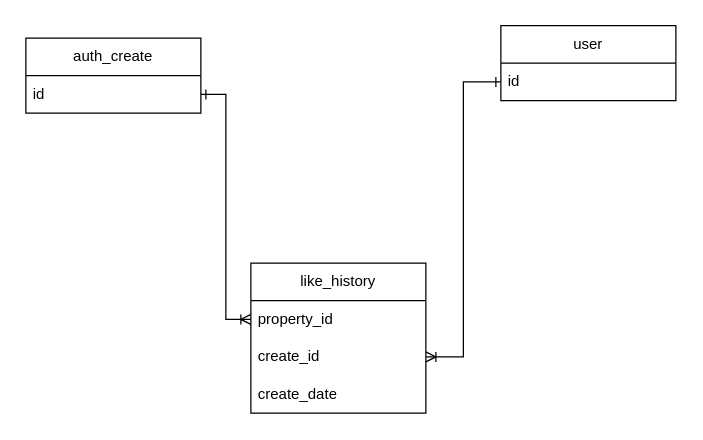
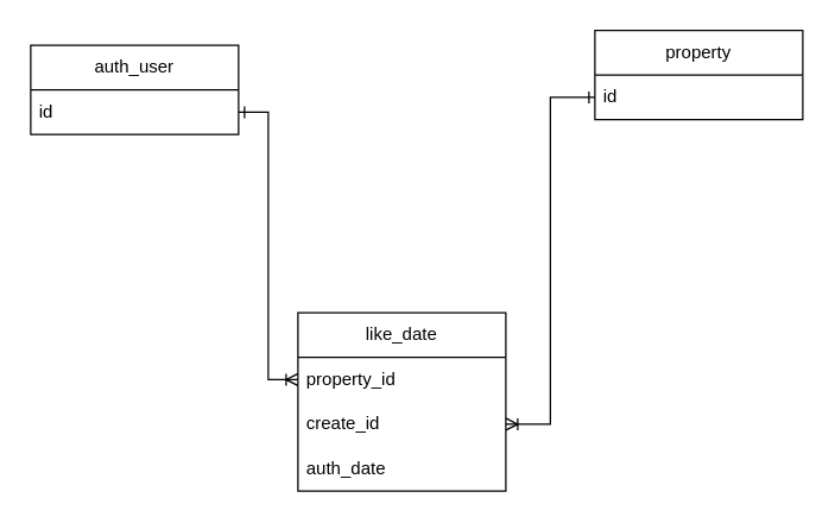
  <mxCell id="0" />
  <mxCell id="1" parent="0" />
- <mxCell id="2" value="auth_create" style="swimlane;fontStyle=0;childLayout=stackLayout;horizontal=1;startSize=30;horizontalStack=0;resizeParent=1;resizeParentMax=0;resizeLast=0;collapsible=1;marginBottom=0;whiteSpace=wrap;html=1;" vertex="1" parent="1"><mxGeometry x="20" y="30" width="140" height="60" as="geometry" /></mxCell>
+ <mxCell id="2" value="auth_user" style="swimlane;fontStyle=0;childLayout=stackLayout;horizontal=1;startSize=30;horizontalStack=0;resizeParent=1;resizeParentMax=0;resizeLast=0;collapsible=1;marginBottom=0;whiteSpace=wrap;html=1;" vertex="1" parent="1"><mxGeometry x="20" y="30" width="140" height="60" as="geometry" /></mxCell>
  <mxCell id="3" value="id" style="text;strokeColor=none;fillColor=none;align=left;verticalAlign=middle;spacingLeft=4;spacingRight=4;overflow=hidden;points=[[0,0.5],[1,0.5]];portConstraint=eastwest;rotatable=0;whiteSpace=wrap;html=1;" vertex="1" parent="2"><mxGeometry y="30" width="140" height="30" as="geometry" /></mxCell>
- <mxCell id="4" value="user" style="swimlane;fontStyle=0;childLayout=stackLayout;horizontal=1;startSize=30;horizontalStack=0;resizeParent=1;resizeParentMax=0;resizeLast=0;collapsible=1;marginBottom=0;whiteSpace=wrap;html=1;" vertex="1" parent="1"><mxGeometry x="400" y="20" width="140" height="60" as="geometry" /></mxCell>
+ <mxCell id="4" value="property" style="swimlane;fontStyle=0;childLayout=stackLayout;horizontal=1;startSize=30;horizontalStack=0;resizeParent=1;resizeParentMax=0;resizeLast=0;collapsible=1;marginBottom=0;whiteSpace=wrap;html=1;" vertex="1" parent="1"><mxGeometry x="400" y="20" width="140" height="60" as="geometry" /></mxCell>
  <mxCell id="5" value="id" style="text;strokeColor=none;fillColor=none;align=left;verticalAlign=middle;spacingLeft=4;spacingRight=4;overflow=hidden;points=[[0,0.5],[1,0.5]];portConstraint=eastwest;rotatable=0;whiteSpace=wrap;html=1;" vertex="1" parent="4"><mxGeometry y="30" width="140" height="30" as="geometry" /></mxCell>
- <mxCell id="6" value="like_history" style="swimlane;fontStyle=0;childLayout=stackLayout;horizontal=1;startSize=30;horizontalStack=0;resizeParent=1;resizeParentMax=0;resizeLast=0;collapsible=1;marginBottom=0;whiteSpace=wrap;html=1;" vertex="1" parent="1"><mxGeometry x="200" y="210" width="140" height="120" as="geometry" /></mxCell>
+ <mxCell id="6" value="like_date" style="swimlane;fontStyle=0;childLayout=stackLayout;horizontal=1;startSize=30;horizontalStack=0;resizeParent=1;resizeParentMax=0;resizeLast=0;collapsible=1;marginBottom=0;whiteSpace=wrap;html=1;" vertex="1" parent="1"><mxGeometry x="200" y="210" width="140" height="120" as="geometry" /></mxCell>
  <mxCell id="7" value="property_id" style="text;strokeColor=none;fillColor=none;align=left;verticalAlign=middle;spacingLeft=4;spacingRight=4;overflow=hidden;points=[[0,0.5],[1,0.5]];portConstraint=eastwest;rotatable=0;whiteSpace=wrap;html=1;" vertex="1" parent="6"><mxGeometry y="30" width="140" height="30" as="geometry" /></mxCell>
  <mxCell id="8" value="create_id" style="text;strokeColor=none;fillColor=none;align=left;verticalAlign=middle;spacingLeft=4;spacingRight=4;overflow=hidden;points=[[0,0.5],[1,0.5]];portConstraint=eastwest;rotatable=0;whiteSpace=wrap;html=1;" vertex="1" parent="6"><mxGeometry y="60" width="140" height="30" as="geometry" /></mxCell>
- <mxCell id="9" value="create_date" style="text;strokeColor=none;fillColor=none;align=left;verticalAlign=middle;spacingLeft=4;spacingRight=4;overflow=hidden;points=[[0,0.5],[1,0.5]];portConstraint=eastwest;rotatable=0;whiteSpace=wrap;html=1;" vertex="1" parent="6"><mxGeometry y="90" width="140" height="30" as="geometry" /></mxCell>
+ <mxCell id="9" value="auth_date" style="text;strokeColor=none;fillColor=none;align=left;verticalAlign=middle;spacingLeft=4;spacingRight=4;overflow=hidden;points=[[0,0.5],[1,0.5]];portConstraint=eastwest;rotatable=0;whiteSpace=wrap;html=1;" vertex="1" parent="6"><mxGeometry y="90" width="140" height="30" as="geometry" /></mxCell>
  <mxCell id="10" style="edgeStyle=orthogonalEdgeStyle;rounded=0;orthogonalLoop=1;jettySize=auto;html=1;startArrow=ERone;startFill=0;endArrow=ERoneToMany;endFill=0;" edge="1" parent="1" source="3" target="7"><mxGeometry relative="1" as="geometry" /></mxCell>
  <mxCell id="11" style="edgeStyle=orthogonalEdgeStyle;rounded=0;orthogonalLoop=1;jettySize=auto;html=1;endArrow=ERoneToMany;endFill=0;startArrow=ERone;startFill=0;" edge="1" parent="1" source="5" target="8"><mxGeometry relative="1" as="geometry" /></mxCell>
